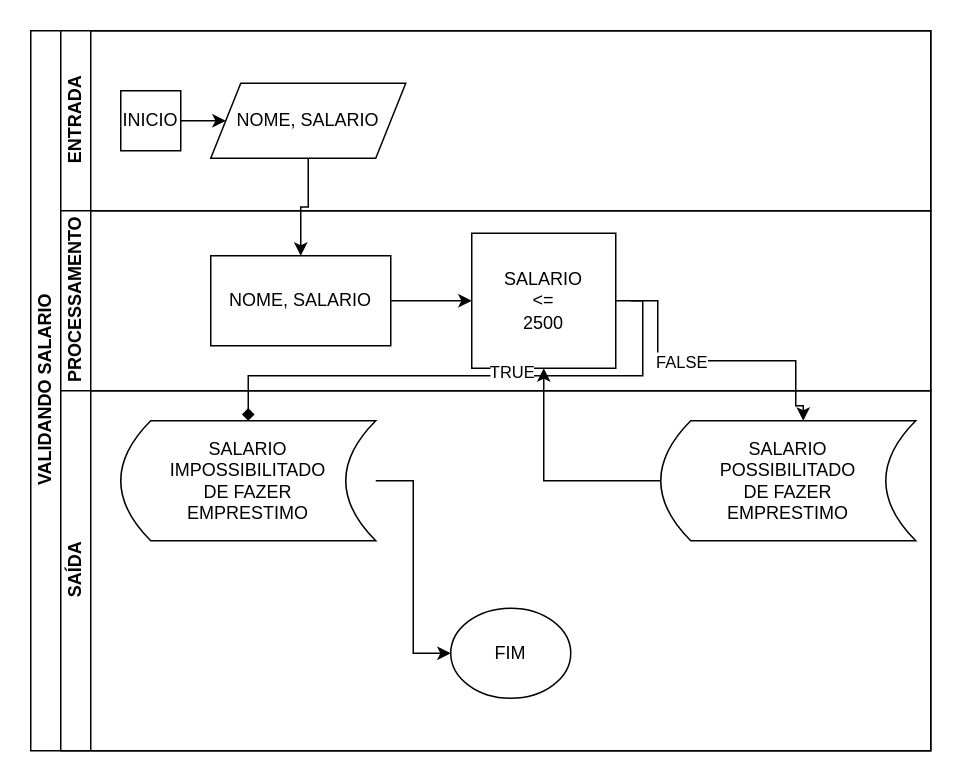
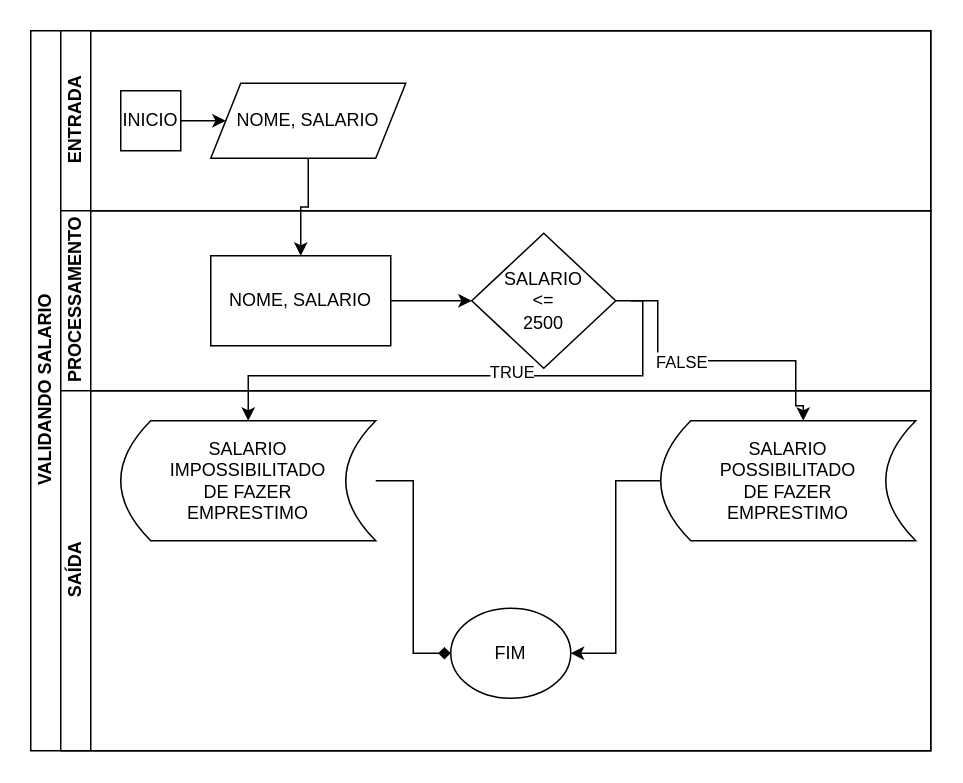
  <mxCell id="0" />
  <mxCell id="1" parent="0" />
  <mxCell id="2" value="VALIDANDO SALARIO" style="swimlane;html=1;childLayout=stackLayout;resizeParent=1;resizeParentMax=0;horizontal=0;startSize=20;horizontalStack=0;rounded=0;" parent="1" vertex="1"><mxGeometry x="20" y="20" width="600" height="480" as="geometry" /></mxCell>
  <mxCell id="3" value="ENTRADA" style="swimlane;html=1;startSize=20;horizontal=0;rounded=0;" parent="2" vertex="1"><mxGeometry x="20" width="580" height="120" as="geometry" /></mxCell>
  <mxCell id="4" value="" style="edgeStyle=orthogonalEdgeStyle;rounded=0;orthogonalLoop=1;jettySize=auto;html=1;" edge="1" parent="3" source="5" target="6"><mxGeometry relative="1" as="geometry" /></mxCell>
  <mxCell id="5" value="INICIO" style="whiteSpace=wrap;html=1;rounded=0;" parent="3" vertex="1"><mxGeometry x="40" y="40" width="40" height="40" as="geometry" /></mxCell>
  <mxCell id="6" value="NOME, SALARIO" style="shape=parallelogram;perimeter=parallelogramPerimeter;whiteSpace=wrap;html=1;fixedSize=1;rounded=0;" vertex="1" parent="3"><mxGeometry x="100" y="35" width="130" height="50" as="geometry" /></mxCell>
  <mxCell id="7" value="PROCESSAMENTO" style="swimlane;html=1;startSize=20;horizontal=0;rounded=0;" parent="2" vertex="1"><mxGeometry x="20" y="120" width="580" height="120" as="geometry" /></mxCell>
  <mxCell id="8" value="" style="edgeStyle=orthogonalEdgeStyle;rounded=0;orthogonalLoop=1;jettySize=auto;html=1;" edge="1" parent="7" source="9" target="10"><mxGeometry relative="1" as="geometry" /></mxCell>
  <mxCell id="9" value="NOME, SALARIO" style="rounded=0;whiteSpace=wrap;html=1;" vertex="1" parent="7"><mxGeometry x="100" y="30" width="120" height="60" as="geometry" /></mxCell>
- <mxCell id="10" value="SALARIO&lt;div&gt;&amp;lt;=&lt;/div&gt;&lt;div&gt;2500&lt;/div&gt;" style="whiteSpace=wrap;html=1;rounded=0;" vertex="1" parent="7"><mxGeometry x="274" y="15" width="96" height="90" as="geometry" /></mxCell>
+ <mxCell id="10" value="SALARIO&lt;div&gt;&amp;lt;=&lt;/div&gt;&lt;div&gt;2500&lt;/div&gt;" style="rhombus;whiteSpace=wrap;html=1;rounded=0;" vertex="1" parent="7"><mxGeometry x="274" y="15" width="96" height="90" as="geometry" /></mxCell>
  <mxCell id="11" style="edgeStyle=orthogonalEdgeStyle;rounded=0;orthogonalLoop=1;jettySize=auto;html=1;entryX=0.5;entryY=0;entryDx=0;entryDy=0;" edge="1" parent="7"><mxGeometry relative="1" as="geometry"><mxPoint x="380" y="60" as="sourcePoint" /><mxPoint x="495" y="140" as="targetPoint" /><Array as="points"><mxPoint x="398" y="60" /><mxPoint x="398" y="100" /><mxPoint x="490" y="100" /><mxPoint x="490" y="130" /><mxPoint x="495" y="130" /></Array></mxGeometry></mxCell>
  <mxCell id="12" value="FALSE" style="edgeLabel;html=1;align=center;verticalAlign=middle;resizable=0;points=[];rounded=0;" vertex="1" connectable="0" parent="11"><mxGeometry x="-0.254" relative="1" as="geometry"><mxPoint as="offset" /></mxGeometry></mxCell>
  <mxCell id="13" value="SAÍDA" style="swimlane;html=1;startSize=20;horizontal=0;rounded=0;" parent="2" vertex="1"><mxGeometry x="20" y="240" width="580" height="240" as="geometry" /></mxCell>
- <mxCell id="14" style="edgeStyle=orthogonalEdgeStyle;rounded=0;orthogonalLoop=1;jettySize=auto;html=1;entryX=0;entryY=0.5;entryDx=0;entryDy=0;" edge="1" parent="13" source="15" target="18"><mxGeometry relative="1" as="geometry" /></mxCell>
+ <mxCell id="14" style="edgeStyle=orthogonalEdgeStyle;rounded=0;orthogonalLoop=1;jettySize=auto;html=1;entryX=0;entryY=0.5;entryDx=0;entryDy=0;endArrow=diamond;" edge="1" parent="13" source="15" target="18"><mxGeometry relative="1" as="geometry" /></mxCell>
  <mxCell id="15" value="SALARIO&lt;div&gt;IMPOSSIBILITADO&lt;/div&gt;&lt;div&gt;DE FAZER&lt;/div&gt;&lt;div&gt;EMPRESTIMO&lt;/div&gt;" style="shape=dataStorage;whiteSpace=wrap;html=1;fixedSize=1;rounded=0;" vertex="1" parent="13"><mxGeometry x="40" y="20" width="170" height="80" as="geometry" /></mxCell>
- <mxCell id="16" style="edgeStyle=orthogonalEdgeStyle;rounded=0;orthogonalLoop=1;jettySize=auto;html=1;" edge="1" parent="13" source="17" target="10"><mxGeometry relative="1" as="geometry" /></mxCell>
+ <mxCell id="16" style="edgeStyle=orthogonalEdgeStyle;rounded=0;orthogonalLoop=1;jettySize=auto;html=1;entryX=1;entryY=0.5;entryDx=0;entryDy=0;" edge="1" parent="13" source="17" target="18"><mxGeometry relative="1" as="geometry" /></mxCell>
  <mxCell id="17" value="SALARIO&lt;div&gt;POSSIBILITADO&lt;/div&gt;&lt;div&gt;DE FAZER&lt;/div&gt;&lt;div&gt;EMPRESTIMO&lt;/div&gt;" style="shape=dataStorage;whiteSpace=wrap;html=1;fixedSize=1;rounded=0;" vertex="1" parent="13"><mxGeometry x="400" y="20" width="170" height="80" as="geometry" /></mxCell>
  <mxCell id="18" value="FIM" style="ellipse;whiteSpace=wrap;html=1;aspect=fixed;rounded=0;" vertex="1" parent="13"><mxGeometry x="260" y="145" width="80" height="60" as="geometry" /></mxCell>
  <mxCell id="19" value="" style="edgeStyle=orthogonalEdgeStyle;rounded=0;orthogonalLoop=1;jettySize=auto;html=1;" edge="1" parent="2" source="6" target="9"><mxGeometry relative="1" as="geometry" /></mxCell>
- <mxCell id="20" style="edgeStyle=orthogonalEdgeStyle;rounded=0;orthogonalLoop=1;jettySize=auto;html=1;entryX=0.5;entryY=0;entryDx=0;entryDy=0;endArrow=diamond;" edge="1" parent="2" source="10" target="15"><mxGeometry relative="1" as="geometry"><Array as="points"><mxPoint x="408" y="230" /><mxPoint x="145" y="230" /></Array></mxGeometry></mxCell>
+ <mxCell id="20" style="edgeStyle=orthogonalEdgeStyle;rounded=0;orthogonalLoop=1;jettySize=auto;html=1;entryX=0.5;entryY=0;entryDx=0;entryDy=0;" edge="1" parent="2" source="10" target="15"><mxGeometry relative="1" as="geometry"><Array as="points"><mxPoint x="408" y="230" /><mxPoint x="145" y="230" /></Array></mxGeometry></mxCell>
  <mxCell id="21" value="TRUE" style="edgeLabel;html=1;align=center;verticalAlign=middle;resizable=0;points=[];rounded=0;" vertex="1" connectable="0" parent="20"><mxGeometry x="-0.134" y="-3" relative="1" as="geometry"><mxPoint as="offset" /></mxGeometry></mxCell>
